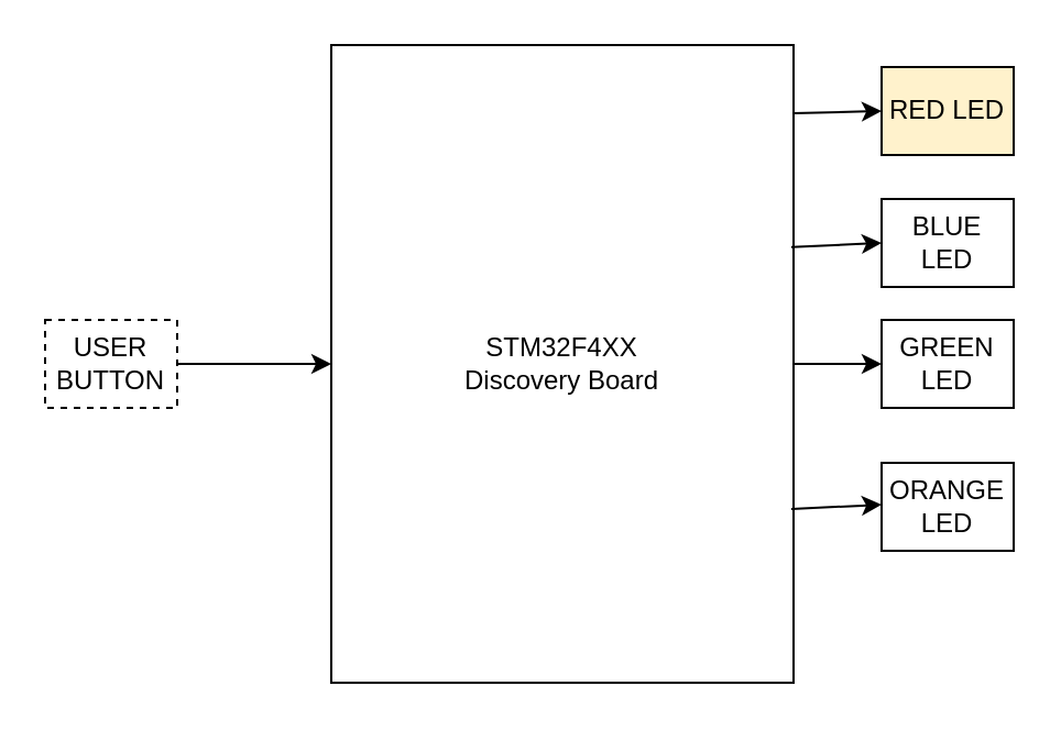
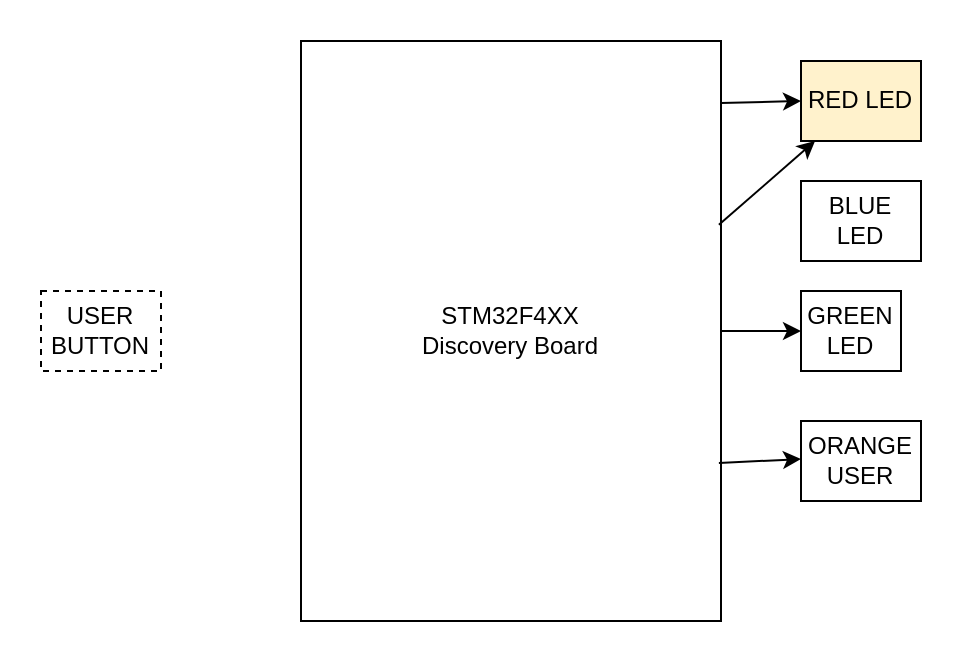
  <mxCell id="0" />
  <mxCell id="1" parent="0" />
  <mxCell id="2" value="STM32F4XX&lt;br&gt;Discovery Board" style="rounded=0;whiteSpace=wrap;html=1;" vertex="1" parent="1"><mxGeometry x="150" y="20" width="210" height="290" as="geometry" /></mxCell>
  <mxCell id="3" value="RED LED" style="rounded=0;whiteSpace=wrap;html=1;fillColor=#fff2cc;" vertex="1" parent="1"><mxGeometry x="400" y="30" width="60" height="40" as="geometry" /></mxCell>
  <mxCell id="4" value="BLUE LED" style="rounded=0;whiteSpace=wrap;html=1;" vertex="1" parent="1"><mxGeometry x="400" y="90" width="60" height="40" as="geometry" /></mxCell>
- <mxCell id="5" value="GREEN LED" style="rounded=0;whiteSpace=wrap;html=1;" vertex="1" parent="1"><mxGeometry x="400" y="145" width="60" height="40" as="geometry" /></mxCell>
- <mxCell id="6" value="ORANGE LED" style="rounded=0;whiteSpace=wrap;html=1;" vertex="1" parent="1"><mxGeometry x="400" y="210" width="60" height="40" as="geometry" /></mxCell>
- <mxCell id="7" value="" style="edgeStyle=orthogonalEdgeStyle;rounded=0;orthogonalLoop=1;jettySize=auto;html=1;" edge="1" parent="1" source="8" target="2"><mxGeometry relative="1" as="geometry" /></mxCell>
+ <mxCell id="5" value="GREEN LED" style="rounded=0;whiteSpace=wrap;html=1;" vertex="1" parent="1"><mxGeometry x="400" y="145" width="50" height="40" as="geometry" /></mxCell>
+ <mxCell id="6" value="ORANGE USER" style="rounded=0;whiteSpace=wrap;html=1;" vertex="1" parent="1"><mxGeometry x="400" y="210" width="60" height="40" as="geometry" /></mxCell>
  <mxCell id="8" value="USER BUTTON" style="rounded=0;whiteSpace=wrap;html=1;dashed=1;" vertex="1" parent="1"><mxGeometry x="20" y="145" width="60" height="40" as="geometry" /></mxCell>
  <mxCell id="9" value="" style="endArrow=classic;html=1;rounded=0;exitX=1;exitY=0.107;exitDx=0;exitDy=0;exitPerimeter=0;" edge="1" parent="1" source="2"><mxGeometry width="50" height="50" relative="1" as="geometry"><mxPoint x="350" y="100" as="sourcePoint" /><mxPoint x="400" y="50" as="targetPoint" /></mxGeometry></mxCell>
- <mxCell id="10" value="" style="endArrow=classic;html=1;rounded=0;entryX=0;entryY=0.5;entryDx=0;entryDy=0;exitX=0.995;exitY=0.317;exitDx=0;exitDy=0;exitPerimeter=0;" edge="1" parent="1" source="2" target="4"><mxGeometry width="50" height="50" relative="1" as="geometry"><mxPoint x="370" y="110" as="sourcePoint" /><mxPoint x="410" y="60" as="targetPoint" /></mxGeometry></mxCell>
+ <mxCell id="10" value="" style="endArrow=classic;html=1;rounded=0;exitX=0.995;exitY=0.317;exitDx=0;exitDy=0;exitPerimeter=0;" edge="1" parent="1" source="2" target="3"><mxGeometry width="50" height="50" relative="1" as="geometry"><mxPoint x="370" y="110" as="sourcePoint" /><mxPoint x="410" y="60" as="targetPoint" /></mxGeometry></mxCell>
  <mxCell id="11" value="" style="endArrow=classic;html=1;rounded=0;entryX=0;entryY=0.5;entryDx=0;entryDy=0;exitX=1;exitY=0.5;exitDx=0;exitDy=0;" edge="1" parent="1" source="2" target="5"><mxGeometry width="50" height="50" relative="1" as="geometry"><mxPoint x="368.95" y="121.93" as="sourcePoint" /><mxPoint x="410" y="120" as="targetPoint" /><Array as="points" /></mxGeometry></mxCell>
  <mxCell id="12" value="" style="endArrow=classic;html=1;rounded=0;entryX=0;entryY=0.5;entryDx=0;entryDy=0;exitX=0.995;exitY=0.317;exitDx=0;exitDy=0;exitPerimeter=0;" edge="1" parent="1"><mxGeometry width="50" height="50" relative="1" as="geometry"><mxPoint x="358.95" y="230.96" as="sourcePoint" /><mxPoint x="400" y="229.03" as="targetPoint" /></mxGeometry></mxCell>
